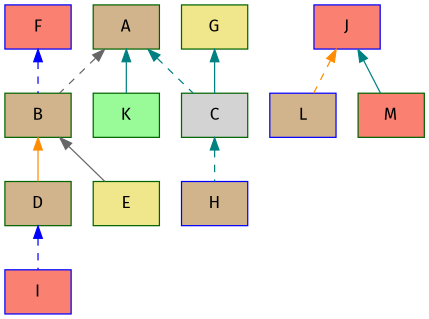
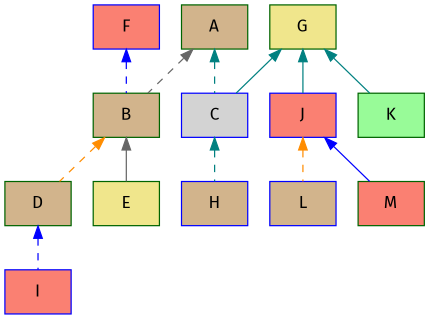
  digraph {
    dir=back
    fontname="Fira Sans"
    node [color=darkgreen fillcolor=tan fontname="Fira Sans" shape=rect style=filled]
    edge [color=teal dir=back fontname="Fira Sans" style=dashed]
    A
    B
-   C [fillcolor=lightgrey]
+   C [color=blue fillcolor=lightgrey]
    D
    E [fillcolor=khaki]
    H [color=blue]
    I [color=blue fillcolor=salmon]
    F [color=blue fillcolor=salmon]
    G [fillcolor=khaki]
    J [color=blue fillcolor=salmon]
    K [fillcolor=palegreen]
    L [color=blue]
    M [fillcolor=salmon]
    A -> B [color=gray40]
    A -> C
-   B -> D [color=darkorange style=solid]
+   B -> D [color=darkorange]
    B -> E [color=gray40 style=solid]
    C -> H
    D -> I [color=blue]
    F -> B [color=blue]
    G -> C [style=solid]
-   A -> K [style=solid]
+   G -> J [style=solid]
+   G -> K [style=solid]
    J -> L [color=darkorange]
-   J -> M [style=solid]
+   J -> M [color=blue style=solid]
  }
